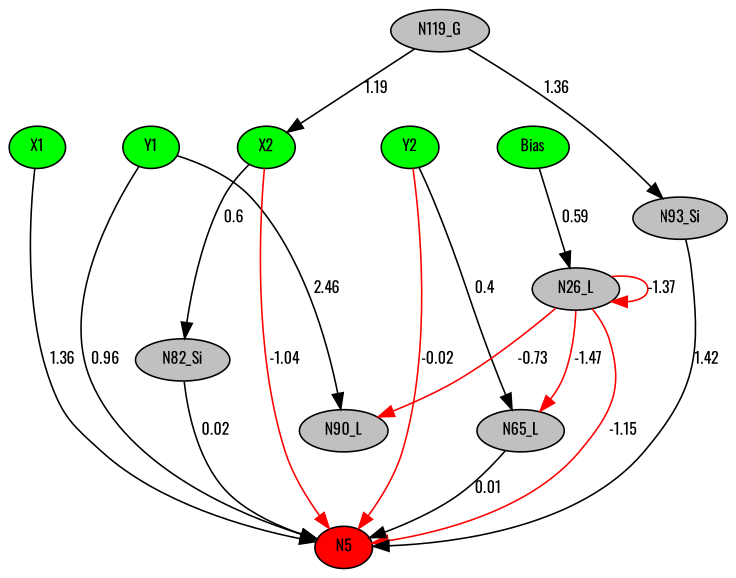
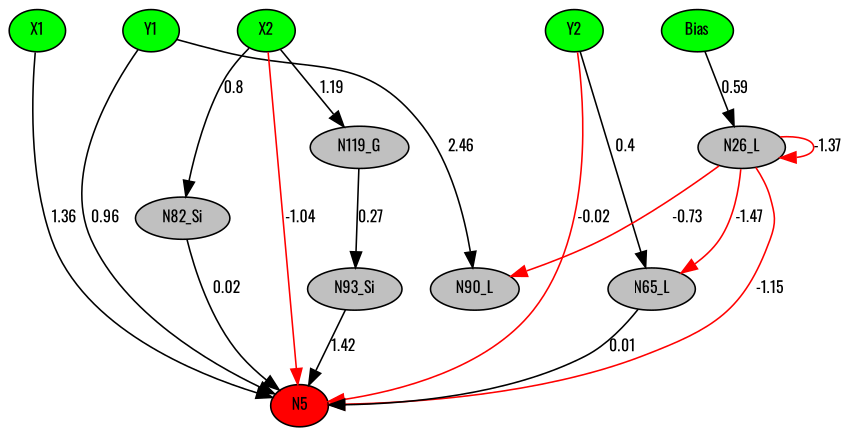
  digraph {
    fontname=Oswald
    node [fillcolor=gray fontname=Oswald fontsize=10 shape=ellipse style=filled]
    edge [color=black fontname=Oswald fontsize=10]
    N5 [fillcolor=red height=0.1 width=0.1]
    n2 [fillcolor=green height=0.1 label=Bias width=0.1]
    n3 [fillcolor=green height=0.1 label=X1 width=0.1]
    n4 [fillcolor=green height=0.1 label=Y1 width=0.1]
    n5 [fillcolor=green height=0.1 label=X2 width=0.1]
    n6 [fillcolor=green height=0.1 label=Y2 width=0.1]
    n7 [height=0.1 label=N26_L width=0.1]
    n8 [height=0.1 label=N90_L width=0.1]
    n9 [height=0.1 label=N82_Si width=0.1]
    n10 [height=0.1 label=N119_G width=0.1]
    n11 [height=0.1 label=N65_L width=0.1]
    n12 [height=0.1 label=N93_Si width=0.1]
    subgraph sub_1 {
      rank=same
      N5
    }
    subgraph sub_2 {
      rank=same
      n2
      n3
      n4
      n5
      n6
    }
    n2 -> n7 [label=0.59]
    n3 -> N5 [label=1.36]
    n3 -> n4 [style=invis color="" fontsize=""]
    n4 -> N5 [label=0.96]
    n4 -> n5 [style=invis color="" fontsize=""]
    n4 -> n8 [label=2.46]
    n5 -> N5 [arrowType=inv color=red label=-1.04]
    n5 -> n6 [style=invis color="" fontsize=""]
-   n5 -> n9 [label=0.6]
-   n10 -> n5 [label=1.19]
+   n5 -> n9 [label=0.8]
+   n5 -> n10 [label=1.19]
    n6 -> N5 [arrowType=inv color=red label=-0.02]
    n6 -> n2 [style=invis color="" fontsize=""]
    n6 -> n11 [label=0.4]
    n7 -> N5 [arrowType=inv color=red label=-1.15]
    n7 -> n7 [arrowType=inv color=red label=-1.37]
    n7 -> n8 [arrowType=inv color=red label=-0.73]
    n7 -> n11 [arrowType=inv color=red label=-1.47]
    n9 -> N5 [label=0.02]
-   n10 -> n12 [label=1.36]
+   n10 -> n12 [label=0.27]
    n11 -> N5 [label=0.01]
    n12 -> N5 [label=1.42]
  }
